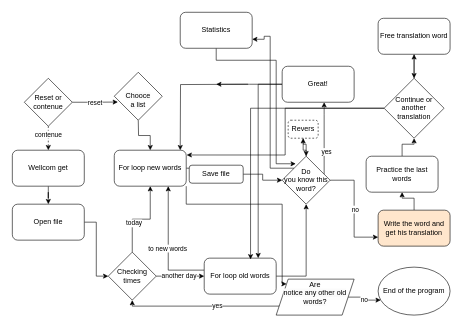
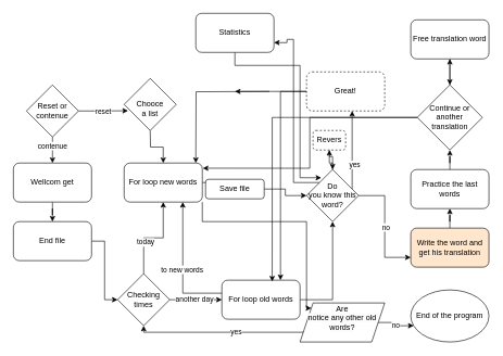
  <mxCell id="0" />
  <mxCell id="1" parent="0" />
  <mxCell id="2" value="End of the program" style="ellipse;whiteSpace=wrap;html=1;" parent="1" vertex="1"><mxGeometry x="630" y="445" width="120" height="80" as="geometry" /></mxCell>
  <mxCell id="3" value="" style="edgeStyle=orthogonalEdgeStyle;rounded=0;orthogonalLoop=1;jettySize=auto;html=1;" parent="1" source="4" target="12" edge="1"><mxGeometry relative="1" as="geometry" /></mxCell>
  <mxCell id="4" value="Wellcom get" style="rounded=1;whiteSpace=wrap;html=1;" parent="1" vertex="1"><mxGeometry x="20" y="250" width="120" height="60" as="geometry" /></mxCell>
- <mxCell id="5" value="" style="edgeStyle=orthogonalEdgeStyle;rounded=0;orthogonalLoop=1;jettySize=auto;html=1;dashed=1;" parent="1" source="9" target="4" edge="1"><mxGeometry relative="1" as="geometry" /></mxCell>
+ <mxCell id="5" value="" style="edgeStyle=orthogonalEdgeStyle;rounded=0;orthogonalLoop=1;jettySize=auto;html=1;" parent="1" source="9" target="4" edge="1"><mxGeometry relative="1" as="geometry" /></mxCell>
  <mxCell id="6" value="contenue" style="edgeLabel;html=1;align=center;verticalAlign=middle;resizable=0;points=[];" parent="5" vertex="1" connectable="0"><mxGeometry x="-0.333" y="-1" relative="1" as="geometry"><mxPoint as="offset" /></mxGeometry></mxCell>
  <mxCell id="7" value="" style="edgeStyle=orthogonalEdgeStyle;rounded=0;orthogonalLoop=1;jettySize=auto;html=1;entryX=0.075;entryY=0.621;entryDx=0;entryDy=0;entryPerimeter=0;" parent="1" source="9" target="57" edge="1"><mxGeometry relative="1" as="geometry"><mxPoint x="170" y="170" as="targetPoint" /></mxGeometry></mxCell>
  <mxCell id="8" value="reset" style="edgeLabel;html=1;align=center;verticalAlign=middle;resizable=0;points=[];" parent="7" vertex="1" connectable="0"><mxGeometry x="-0.013" y="-1" relative="1" as="geometry"><mxPoint as="offset" /></mxGeometry></mxCell>
  <mxCell id="9" value="Reset or contenue" style="rhombus;whiteSpace=wrap;html=1;" parent="1" vertex="1"><mxGeometry x="40" y="130" width="80" height="80" as="geometry" /></mxCell>
  <mxCell id="10" value="" style="edgeStyle=orthogonalEdgeStyle;rounded=0;orthogonalLoop=1;jettySize=auto;html=1;" parent="1" target="20" edge="1"><mxGeometry relative="1" as="geometry"><mxPoint x="230" y="200" as="sourcePoint" /></mxGeometry></mxCell>
  <mxCell id="11" value="" style="edgeStyle=orthogonalEdgeStyle;rounded=0;orthogonalLoop=1;jettySize=auto;html=1;entryX=0;entryY=0.5;entryDx=0;entryDy=0;" parent="1" source="12" target="17" edge="1"><mxGeometry relative="1" as="geometry"><mxPoint x="80" y="460" as="targetPoint" /></mxGeometry></mxCell>
- <mxCell id="12" value="Open file" style="rounded=1;whiteSpace=wrap;html=1;" parent="1" vertex="1"><mxGeometry x="20" y="340" width="120" height="60" as="geometry" /></mxCell>
+ <mxCell id="12" value="End file" style="rounded=1;whiteSpace=wrap;html=1;" parent="1" vertex="1"><mxGeometry x="20" y="340" width="120" height="60" as="geometry" /></mxCell>
  <mxCell id="13" value="" style="edgeStyle=orthogonalEdgeStyle;rounded=0;orthogonalLoop=1;jettySize=auto;html=1;" parent="1" source="17" target="20" edge="1"><mxGeometry relative="1" as="geometry" /></mxCell>
  <mxCell id="14" value="today" style="edgeLabel;html=1;align=center;verticalAlign=middle;resizable=0;points=[];" parent="13" vertex="1" connectable="0"><mxGeometry x="-0.307" y="-2" relative="1" as="geometry"><mxPoint as="offset" /></mxGeometry></mxCell>
  <mxCell id="15" value="" style="edgeStyle=orthogonalEdgeStyle;rounded=0;orthogonalLoop=1;jettySize=auto;html=1;" parent="1" source="17" target="24" edge="1"><mxGeometry relative="1" as="geometry" /></mxCell>
  <mxCell id="16" value="another day" style="edgeLabel;html=1;align=center;verticalAlign=middle;resizable=0;points=[];" parent="15" vertex="1" connectable="0"><mxGeometry x="-0.067" y="1" relative="1" as="geometry"><mxPoint as="offset" /></mxGeometry></mxCell>
  <mxCell id="17" value="Checking times" style="rhombus;whiteSpace=wrap;html=1;" parent="1" vertex="1"><mxGeometry x="180" y="420" width="80" height="80" as="geometry" /></mxCell>
  <mxCell id="18" style="edgeStyle=orthogonalEdgeStyle;rounded=0;orthogonalLoop=1;jettySize=auto;html=1;entryX=0;entryY=0;entryDx=0;entryDy=0;" parent="1" source="20" target="54" edge="1"><mxGeometry relative="1" as="geometry"><mxPoint x="480" y="460" as="targetPoint" /><Array as="points"><mxPoint x="310" y="340" /><mxPoint x="470" y="340" /><mxPoint x="470" y="473" /></Array></mxGeometry></mxCell>
  <mxCell id="19" value="" style="edgeStyle=orthogonalEdgeStyle;rounded=0;orthogonalLoop=1;jettySize=auto;html=1;" parent="1" source="20" target="49" edge="1"><mxGeometry relative="1" as="geometry" /></mxCell>
  <mxCell id="20" value="For loop new words" style="rounded=1;whiteSpace=wrap;html=1;" parent="1" vertex="1"><mxGeometry x="190" y="250" width="120" height="60" as="geometry" /></mxCell>
  <mxCell id="21" value="" style="edgeStyle=orthogonalEdgeStyle;rounded=0;orthogonalLoop=1;jettySize=auto;html=1;" parent="1" source="24" target="31" edge="1"><mxGeometry relative="1" as="geometry" /></mxCell>
  <mxCell id="22" style="edgeStyle=orthogonalEdgeStyle;rounded=0;orthogonalLoop=1;jettySize=auto;html=1;entryX=0.75;entryY=1;entryDx=0;entryDy=0;" parent="1" source="24" target="20" edge="1"><mxGeometry relative="1" as="geometry"><Array as="points"><mxPoint x="280" y="450" /></Array></mxGeometry></mxCell>
  <mxCell id="23" value="to new words" style="edgeLabel;html=1;align=center;verticalAlign=middle;resizable=0;points=[];" parent="22" vertex="1" connectable="0"><mxGeometry x="-0.03" y="2" relative="1" as="geometry"><mxPoint as="offset" /></mxGeometry></mxCell>
  <mxCell id="24" value="For loop old words" style="rounded=1;whiteSpace=wrap;html=1;" parent="1" vertex="1"><mxGeometry x="340" y="430" width="120" height="60" as="geometry" /></mxCell>
  <mxCell id="25" value="" style="edgeStyle=orthogonalEdgeStyle;rounded=0;orthogonalLoop=1;jettySize=auto;html=1;" parent="1" source="31" target="35" edge="1"><mxGeometry relative="1" as="geometry"><Array as="points"><mxPoint x="540" y="190" /><mxPoint x="540" y="190" /></Array></mxGeometry></mxCell>
  <mxCell id="26" value="yes" style="edgeLabel;html=1;align=center;verticalAlign=middle;resizable=0;points=[];" parent="25" vertex="1" connectable="0"><mxGeometry x="-0.364" y="-3" relative="1" as="geometry"><mxPoint as="offset" /></mxGeometry></mxCell>
  <mxCell id="27" style="edgeStyle=orthogonalEdgeStyle;rounded=0;orthogonalLoop=1;jettySize=auto;html=1;entryX=0;entryY=0.75;entryDx=0;entryDy=0;" parent="1" source="31" target="37" edge="1"><mxGeometry relative="1" as="geometry" /></mxCell>
  <mxCell id="28" value="no" style="edgeLabel;html=1;align=center;verticalAlign=middle;resizable=0;points=[];" parent="27" vertex="1" connectable="0"><mxGeometry x="0.006" y="1" relative="1" as="geometry"><mxPoint as="offset" /></mxGeometry></mxCell>
  <mxCell id="29" style="edgeStyle=orthogonalEdgeStyle;rounded=0;orthogonalLoop=1;jettySize=auto;html=1;entryX=1;entryY=0.75;entryDx=0;entryDy=0;" parent="1" source="31" target="47" edge="1"><mxGeometry relative="1" as="geometry"><Array as="points"><mxPoint x="450" y="280" /><mxPoint x="450" y="60" /><mxPoint x="440" y="60" /><mxPoint x="440" y="65" /></Array></mxGeometry></mxCell>
  <mxCell id="30" value="" style="edgeStyle=orthogonalEdgeStyle;rounded=0;orthogonalLoop=1;jettySize=auto;html=1;exitX=0.5;exitY=0;exitDx=0;exitDy=0;" edge="1" parent="1" source="31" target="56"><mxGeometry relative="1" as="geometry" /></mxCell>
  <mxCell id="31" value="Do&lt;br&gt;you know this word?" style="rhombus;whiteSpace=wrap;html=1;" parent="1" vertex="1"><mxGeometry x="470" y="260" width="80" height="80" as="geometry" /></mxCell>
  <mxCell id="32" style="edgeStyle=orthogonalEdgeStyle;rounded=0;orthogonalLoop=1;jettySize=auto;html=1;" parent="1" edge="1"><mxGeometry relative="1" as="geometry"><mxPoint x="413" y="140" as="sourcePoint" /><mxPoint x="300" y="250" as="targetPoint" /></mxGeometry></mxCell>
  <mxCell id="33" style="edgeStyle=orthogonalEdgeStyle;rounded=0;orthogonalLoop=1;jettySize=auto;html=1;entryX=0.75;entryY=0;entryDx=0;entryDy=0;" parent="1" source="35" target="24" edge="1"><mxGeometry relative="1" as="geometry" /></mxCell>
  <mxCell id="34" style="edgeStyle=orthogonalEdgeStyle;rounded=0;orthogonalLoop=1;jettySize=auto;html=1;" parent="1" source="35" edge="1"><mxGeometry relative="1" as="geometry"><mxPoint x="360" y="140" as="targetPoint" /></mxGeometry></mxCell>
- <mxCell id="35" value="Great!" style="rounded=1;whiteSpace=wrap;html=1;" parent="1" vertex="1"><mxGeometry x="470" y="110" width="120" height="60" as="geometry" /></mxCell>
+ <mxCell id="35" value="Great!" style="rounded=1;whiteSpace=wrap;html=1;dashed=1;" parent="1" vertex="1"><mxGeometry x="470" y="110" width="120" height="60" as="geometry" /></mxCell>
  <mxCell id="36" value="" style="edgeStyle=orthogonalEdgeStyle;rounded=0;orthogonalLoop=1;jettySize=auto;html=1;" parent="1" source="37" target="39" edge="1"><mxGeometry relative="1" as="geometry" /></mxCell>
  <mxCell id="37" value="Write the word and get his translation" style="rounded=1;whiteSpace=wrap;html=1;fillColor=#ffe6cc;" parent="1" vertex="1"><mxGeometry x="630" y="350" width="120" height="60" as="geometry" /></mxCell>
  <mxCell id="38" value="" style="edgeStyle=orthogonalEdgeStyle;rounded=0;orthogonalLoop=1;jettySize=auto;html=1;" parent="1" source="39" target="43" edge="1"><mxGeometry relative="1" as="geometry" /></mxCell>
- <mxCell id="39" value="Practice the last words" style="rounded=1;whiteSpace=wrap;html=1;" parent="1" vertex="1"><mxGeometry x="610" y="260" width="120" height="60" as="geometry" /></mxCell>
+ <mxCell id="39" value="Practice the last words" style="rounded=1;whiteSpace=wrap;html=1;" parent="1" vertex="1"><mxGeometry x="630" y="260" width="120" height="60" as="geometry" /></mxCell>
  <mxCell id="40" value="" style="edgeStyle=orthogonalEdgeStyle;rounded=0;orthogonalLoop=1;jettySize=auto;html=1;" parent="1" source="43" target="45" edge="1"><mxGeometry relative="1" as="geometry" /></mxCell>
  <mxCell id="41" style="edgeStyle=orthogonalEdgeStyle;rounded=0;orthogonalLoop=1;jettySize=auto;html=1;entryX=0.644;entryY=0.033;entryDx=0;entryDy=0;entryPerimeter=0;" parent="1" source="43" target="24" edge="1"><mxGeometry relative="1" as="geometry" /></mxCell>
  <mxCell id="42" style="edgeStyle=orthogonalEdgeStyle;rounded=0;orthogonalLoop=1;jettySize=auto;html=1;entryX=1.006;entryY=0.133;entryDx=0;entryDy=0;entryPerimeter=0;" parent="1" source="43" target="20" edge="1"><mxGeometry relative="1" as="geometry" /></mxCell>
  <mxCell id="43" value="Continue or another translation" style="rhombus;whiteSpace=wrap;html=1;" parent="1" vertex="1"><mxGeometry x="640" y="130" width="100" height="100" as="geometry" /></mxCell>
  <mxCell id="44" value="" style="edgeStyle=orthogonalEdgeStyle;rounded=0;orthogonalLoop=1;jettySize=auto;html=1;" parent="1" source="45" target="43" edge="1"><mxGeometry relative="1" as="geometry" /></mxCell>
  <mxCell id="45" value="Free translation word" style="rounded=1;whiteSpace=wrap;html=1;" parent="1" vertex="1"><mxGeometry x="630" y="30" width="120" height="60" as="geometry" /></mxCell>
  <mxCell id="46" style="edgeStyle=orthogonalEdgeStyle;rounded=0;orthogonalLoop=1;jettySize=auto;html=1;entryX=0.283;entryY=0.158;entryDx=0;entryDy=0;entryPerimeter=0;" parent="1" source="47" target="31" edge="1"><mxGeometry relative="1" as="geometry"><Array as="points"><mxPoint x="360" y="100" /><mxPoint x="460" y="100" /><mxPoint x="460" y="273" /></Array></mxGeometry></mxCell>
  <mxCell id="47" value="Statistics" style="rounded=1;whiteSpace=wrap;html=1;" parent="1" vertex="1"><mxGeometry x="300" y="20" width="120" height="60" as="geometry" /></mxCell>
  <mxCell id="48" value="" style="edgeStyle=orthogonalEdgeStyle;rounded=0;orthogonalLoop=1;jettySize=auto;html=1;" parent="1" source="49" target="31" edge="1"><mxGeometry relative="1" as="geometry" /></mxCell>
  <mxCell id="49" value="Save file" style="rounded=1;whiteSpace=wrap;html=1;" parent="1" vertex="1"><mxGeometry x="315" y="275" width="90" height="30" as="geometry" /></mxCell>
  <mxCell id="50" value="" style="edgeStyle=orthogonalEdgeStyle;rounded=0;orthogonalLoop=1;jettySize=auto;html=1;exitX=1;exitY=0.5;exitDx=0;exitDy=0;" parent="1" source="54" target="2" edge="1"><mxGeometry relative="1" as="geometry"><mxPoint x="590" y="490" as="sourcePoint" /><Array as="points"><mxPoint x="610" y="495" /><mxPoint x="610" y="500" /></Array></mxGeometry></mxCell>
  <mxCell id="51" value="no" style="edgeLabel;html=1;align=center;verticalAlign=middle;resizable=0;points=[];" parent="50" vertex="1" connectable="0"><mxGeometry x="-0.125" y="-3" relative="1" as="geometry"><mxPoint as="offset" /></mxGeometry></mxCell>
  <mxCell id="52" style="edgeStyle=orthogonalEdgeStyle;rounded=0;orthogonalLoop=1;jettySize=auto;html=1;exitX=0;exitY=0.75;exitDx=0;exitDy=0;" parent="1" source="54" target="17" edge="1"><mxGeometry relative="1" as="geometry"><mxPoint x="460" y="510" as="sourcePoint" /><Array as="points"><mxPoint x="465" y="510" /><mxPoint x="220" y="510" /></Array></mxGeometry></mxCell>
  <mxCell id="53" value="yes" style="edgeLabel;html=1;align=center;verticalAlign=middle;resizable=0;points=[];" parent="52" vertex="1" connectable="0"><mxGeometry x="-0.178" y="-1" relative="1" as="geometry"><mxPoint as="offset" /></mxGeometry></mxCell>
  <mxCell id="54" value="&#10;&lt;span style=&quot;color: rgb(0, 0, 0); font-family: Helvetica; font-size: 12px; font-style: normal; font-variant-ligatures: normal; font-variant-caps: normal; font-weight: 400; letter-spacing: normal; orphans: 2; text-align: center; text-indent: 0px; text-transform: none; widows: 2; word-spacing: 0px; -webkit-text-stroke-width: 0px; background-color: rgb(251, 251, 251); text-decoration-thickness: initial; text-decoration-style: initial; text-decoration-color: initial; float: none; display: inline !important;&quot;&gt;Are&lt;/span&gt;&lt;br style=&quot;border-color: var(--border-color); color: rgb(0, 0, 0); font-family: Helvetica; font-size: 12px; font-style: normal; font-variant-ligatures: normal; font-variant-caps: normal; font-weight: 400; letter-spacing: normal; orphans: 2; text-align: center; text-indent: 0px; text-transform: none; widows: 2; word-spacing: 0px; -webkit-text-stroke-width: 0px; background-color: rgb(251, 251, 251); text-decoration-thickness: initial; text-decoration-style: initial; text-decoration-color: initial;&quot;&gt;&lt;span style=&quot;color: rgb(0, 0, 0); font-family: Helvetica; font-size: 12px; font-style: normal; font-variant-ligatures: normal; font-variant-caps: normal; font-weight: 400; letter-spacing: normal; orphans: 2; text-align: center; text-indent: 0px; text-transform: none; widows: 2; word-spacing: 0px; -webkit-text-stroke-width: 0px; background-color: rgb(251, 251, 251); text-decoration-thickness: initial; text-decoration-style: initial; text-decoration-color: initial; float: none; display: inline !important;&quot;&gt;notice any other old words?&lt;/span&gt;&#10;&#10;" style="shape=parallelogram;perimeter=parallelogramPerimeter;whiteSpace=wrap;html=1;fixedSize=1;" parent="1" vertex="1"><mxGeometry x="460" y="465" width="130" height="60" as="geometry" /></mxCell>
  <mxCell id="55" value="" style="edgeStyle=orthogonalEdgeStyle;rounded=0;orthogonalLoop=1;jettySize=auto;html=1;" edge="1" parent="1" source="56" target="31"><mxGeometry relative="1" as="geometry" /></mxCell>
  <mxCell id="56" value="Revers" style="rounded=1;whiteSpace=wrap;html=1;dashed=1;" vertex="1" parent="1"><mxGeometry x="480" y="200" width="50" height="30" as="geometry" /></mxCell>
  <mxCell id="57" value="&lt;br&gt;&lt;span style=&quot;color: rgb(0, 0, 0); font-family: Helvetica; font-size: 12px; font-style: normal; font-variant-ligatures: normal; font-variant-caps: normal; font-weight: 400; letter-spacing: normal; orphans: 2; text-align: center; text-indent: 0px; text-transform: none; widows: 2; word-spacing: 0px; -webkit-text-stroke-width: 0px; background-color: rgb(251, 251, 251); text-decoration-thickness: initial; text-decoration-style: initial; text-decoration-color: initial; float: none; display: inline !important;&quot;&gt;Chooce&lt;br&gt;a list&lt;/span&gt;&lt;br&gt;" style="rhombus;whiteSpace=wrap;html=1;" vertex="1" parent="1"><mxGeometry x="190" y="120" width="80" height="80" as="geometry" /></mxCell>
